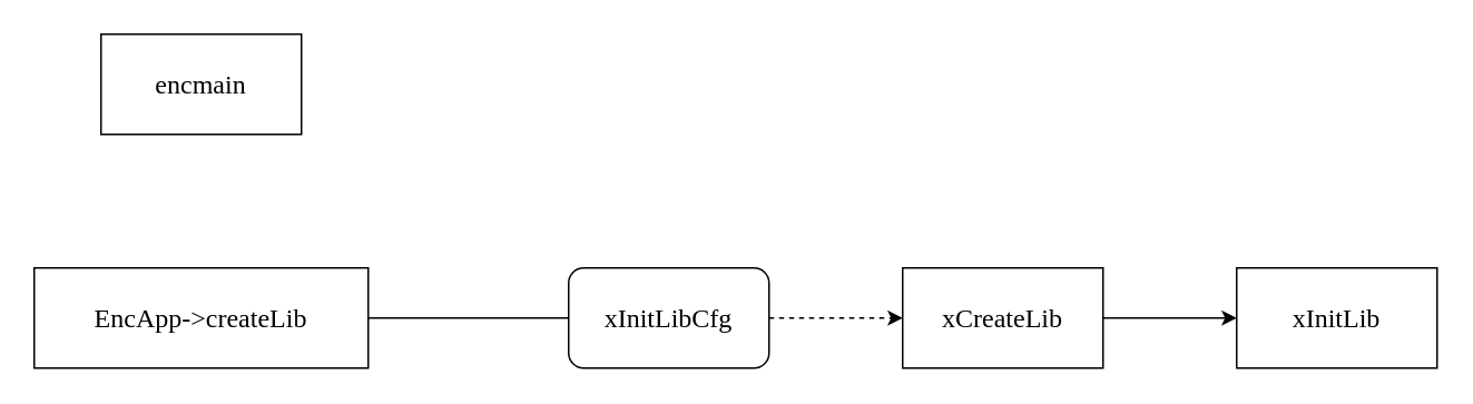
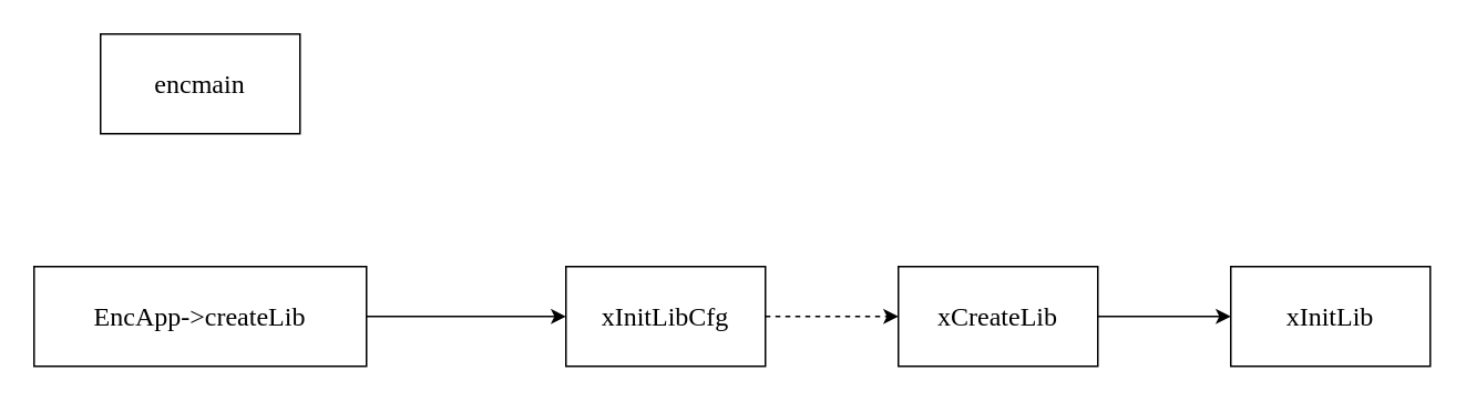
  <mxCell id="0" />
  <mxCell id="1" parent="0" />
  <mxCell id="2" value="encmain" style="rounded=0;whiteSpace=wrap;html=1;fontFamily=Lucida Console;fontSize=16;" vertex="1" parent="1"><mxGeometry x="60" y="20" width="120" height="60" as="geometry" /></mxCell>
- <mxCell id="3" value="" style="edgeStyle=orthogonalEdgeStyle;rounded=0;orthogonalLoop=1;jettySize=auto;html=1;fontFamily=Lucida Console;fontSize=16;endArrow=none;" edge="1" parent="1" source="4" target="6"><mxGeometry relative="1" as="geometry" /></mxCell>
+ <mxCell id="3" value="" style="edgeStyle=orthogonalEdgeStyle;rounded=0;orthogonalLoop=1;jettySize=auto;html=1;fontFamily=Lucida Console;fontSize=16;" edge="1" parent="1" source="4" target="6"><mxGeometry relative="1" as="geometry" /></mxCell>
  <mxCell id="4" value="EncApp-&amp;gt;createLib" style="whiteSpace=wrap;html=1;fontSize=16;fontFamily=Lucida Console;rounded=0;" vertex="1" parent="1"><mxGeometry x="20" y="160" width="200" height="60" as="geometry" /></mxCell>
  <mxCell id="5" value="" style="edgeStyle=orthogonalEdgeStyle;rounded=0;orthogonalLoop=1;jettySize=auto;html=1;fontFamily=Lucida Console;fontSize=16;dashed=1;" edge="1" parent="1" source="6" target="8"><mxGeometry relative="1" as="geometry" /></mxCell>
- <mxCell id="6" value="xInitLibCfg" style="whiteSpace=wrap;html=1;fontSize=16;fontFamily=Lucida Console;rounded=1;" vertex="1" parent="1"><mxGeometry x="340" y="160" width="120" height="60" as="geometry" /></mxCell>
+ <mxCell id="6" value="xInitLibCfg" style="whiteSpace=wrap;html=1;fontSize=16;fontFamily=Lucida Console;rounded=0;" vertex="1" parent="1"><mxGeometry x="340" y="160" width="120" height="60" as="geometry" /></mxCell>
  <mxCell id="7" value="" style="edgeStyle=orthogonalEdgeStyle;rounded=0;orthogonalLoop=1;jettySize=auto;html=1;fontFamily=Lucida Console;fontSize=16;" edge="1" parent="1" source="8" target="9"><mxGeometry relative="1" as="geometry" /></mxCell>
  <mxCell id="8" value="xCreateLib" style="whiteSpace=wrap;html=1;fontSize=16;fontFamily=Lucida Console;rounded=0;" vertex="1" parent="1"><mxGeometry x="540" y="160" width="120" height="60" as="geometry" /></mxCell>
  <mxCell id="9" value="xInitLib" style="whiteSpace=wrap;html=1;fontSize=16;fontFamily=Lucida Console;rounded=0;" vertex="1" parent="1"><mxGeometry x="740" y="160" width="120" height="60" as="geometry" /></mxCell>
